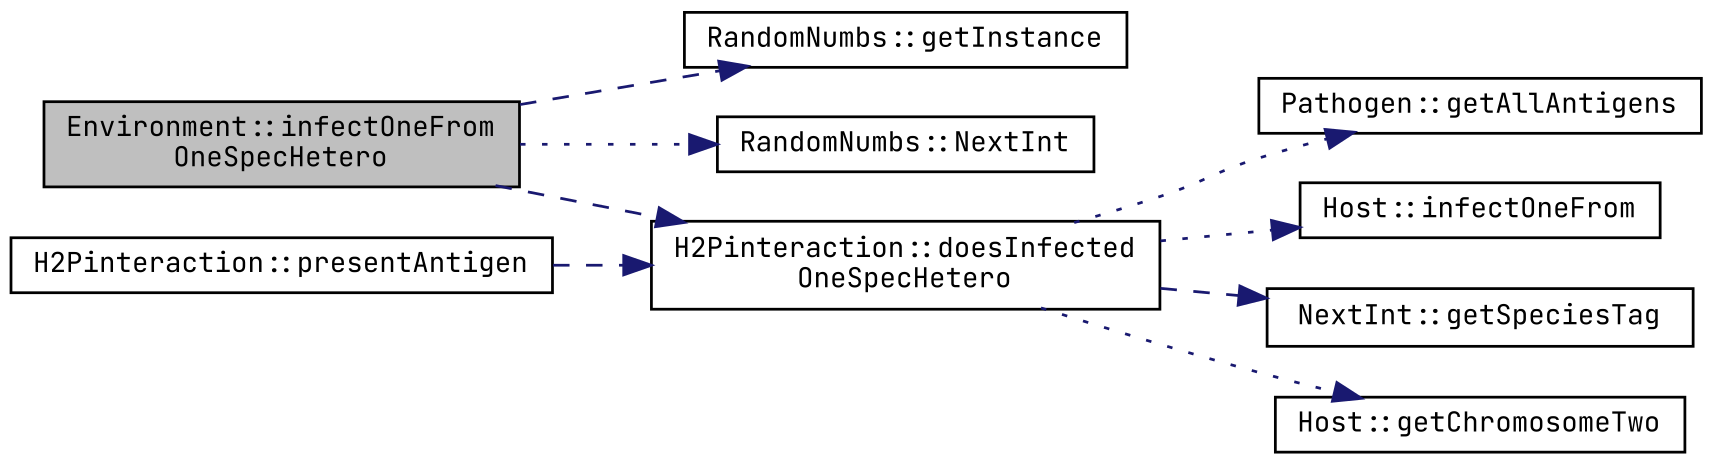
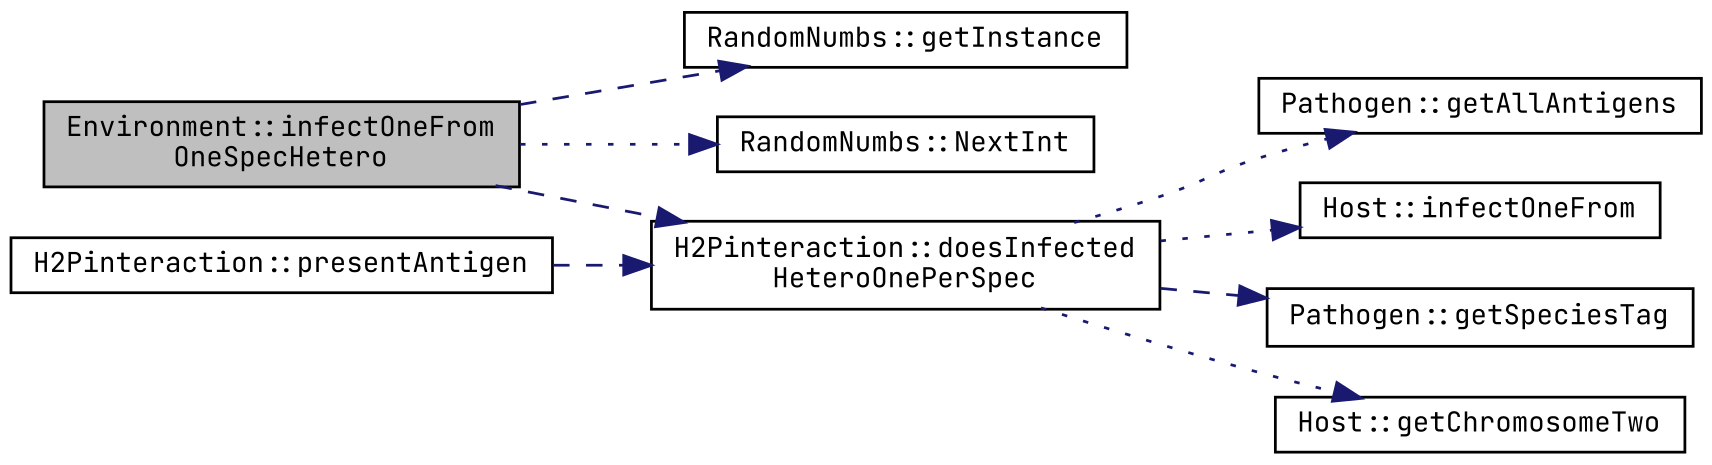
  digraph {
    fontname="JetBrains Mono"
    rankdir=LR
    node [color=black fillcolor=white fontname="JetBrains Mono" fontsize=10 shape=record style=filled]
    edge [color=midnightblue fontname="JetBrains Mono" fontsize=10 labelfontname=Helvetica labelfontsize=10 style=dashed]
    n1 [fillcolor=grey75 fontcolor=black height=0.2 label="Environment::infectOneFrom\lOneSpecHetero" width=0.4]
    n2 [height=0.2 label="RandomNumbs::getInstance" width=0.4]
    n3 [height=0.2 label="RandomNumbs::NextInt" width=0.4]
-   n4 [height=0.2 label="H2Pinteraction::doesInfected\lOneSpecHetero" width=0.4]
+   n4 [height=0.2 label="H2Pinteraction::doesInfected\lHeteroOnePerSpec" width=0.4]
    n5 [height=0.2 label="Pathogen::getAllAntigens" width=0.4]
    n6 [height=0.2 label="Host::infectOneFrom" width=0.4]
-   n7 [height=0.2 label="NextInt::getSpeciesTag" width=0.4]
+   n7 [height=0.2 label="Pathogen::getSpeciesTag" width=0.4]
    n8 [height=0.2 label="Host::getChromosomeTwo" width=0.4]
    n9 [height=0.2 label="H2Pinteraction::presentAntigen" width=0.4]
    n1 -> n2
    n1 -> n3 [style=dotted]
    n1 -> n4
    n4 -> n5 [style=dotted]
    n4 -> n6 [style=dotted]
    n4 -> n7
    n4 -> n8 [style=dotted]
    n9 -> n4
  }
